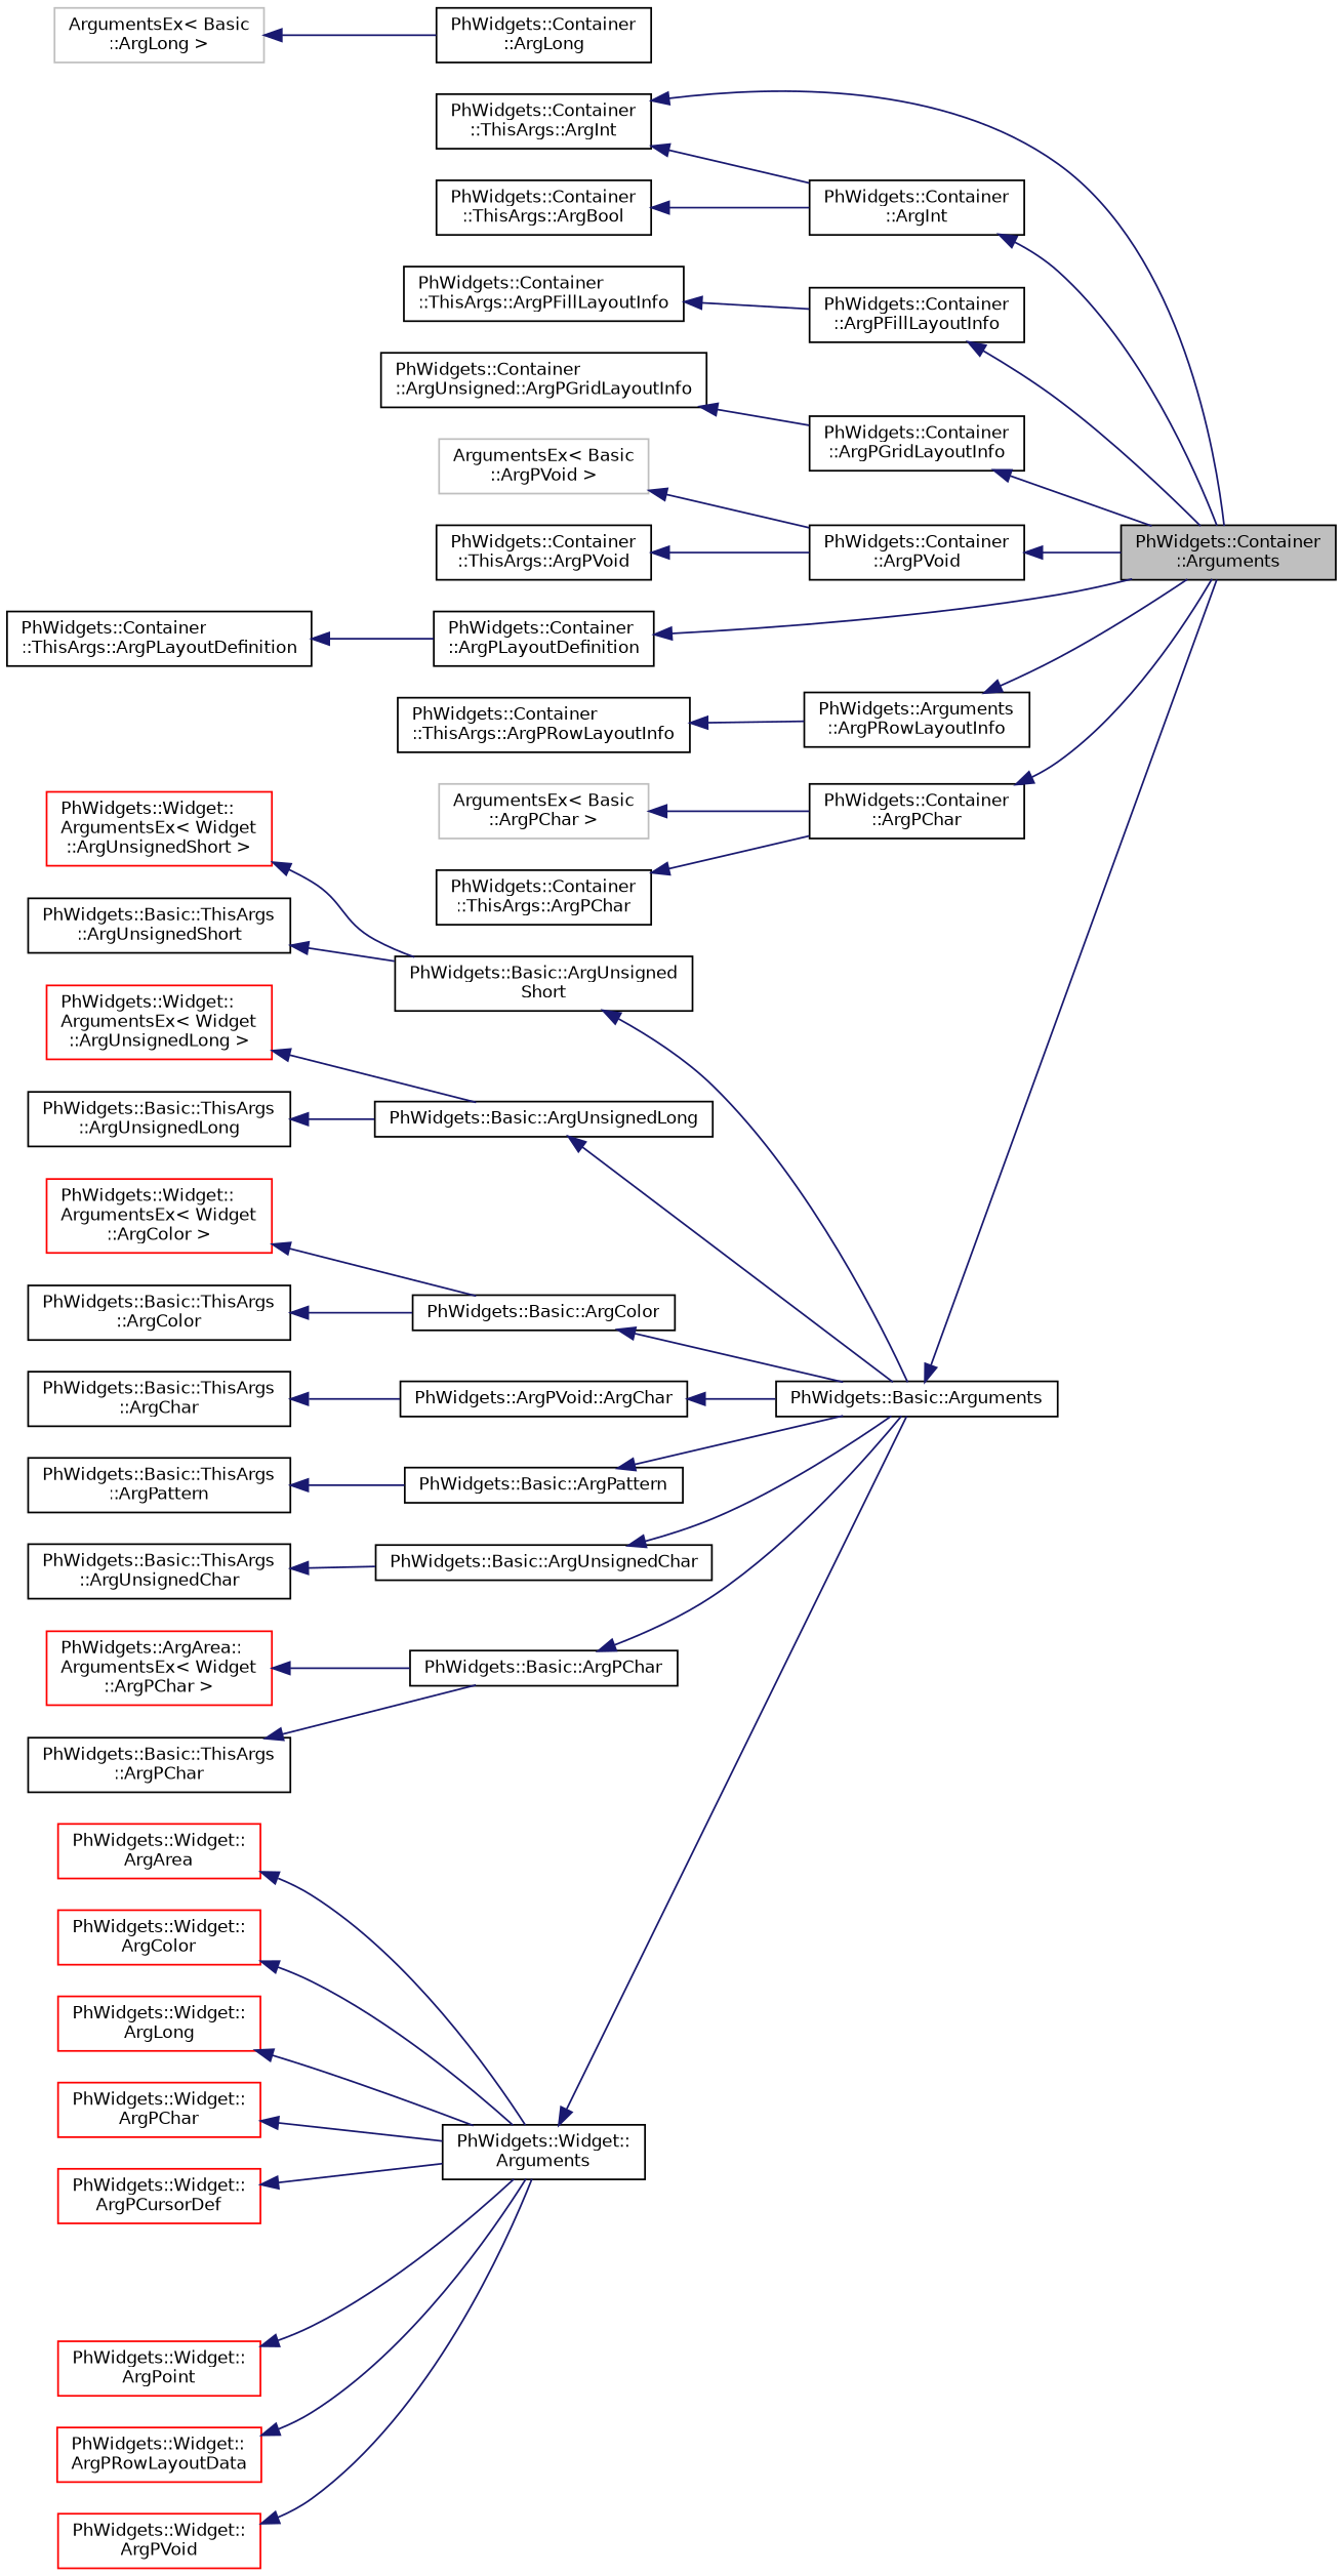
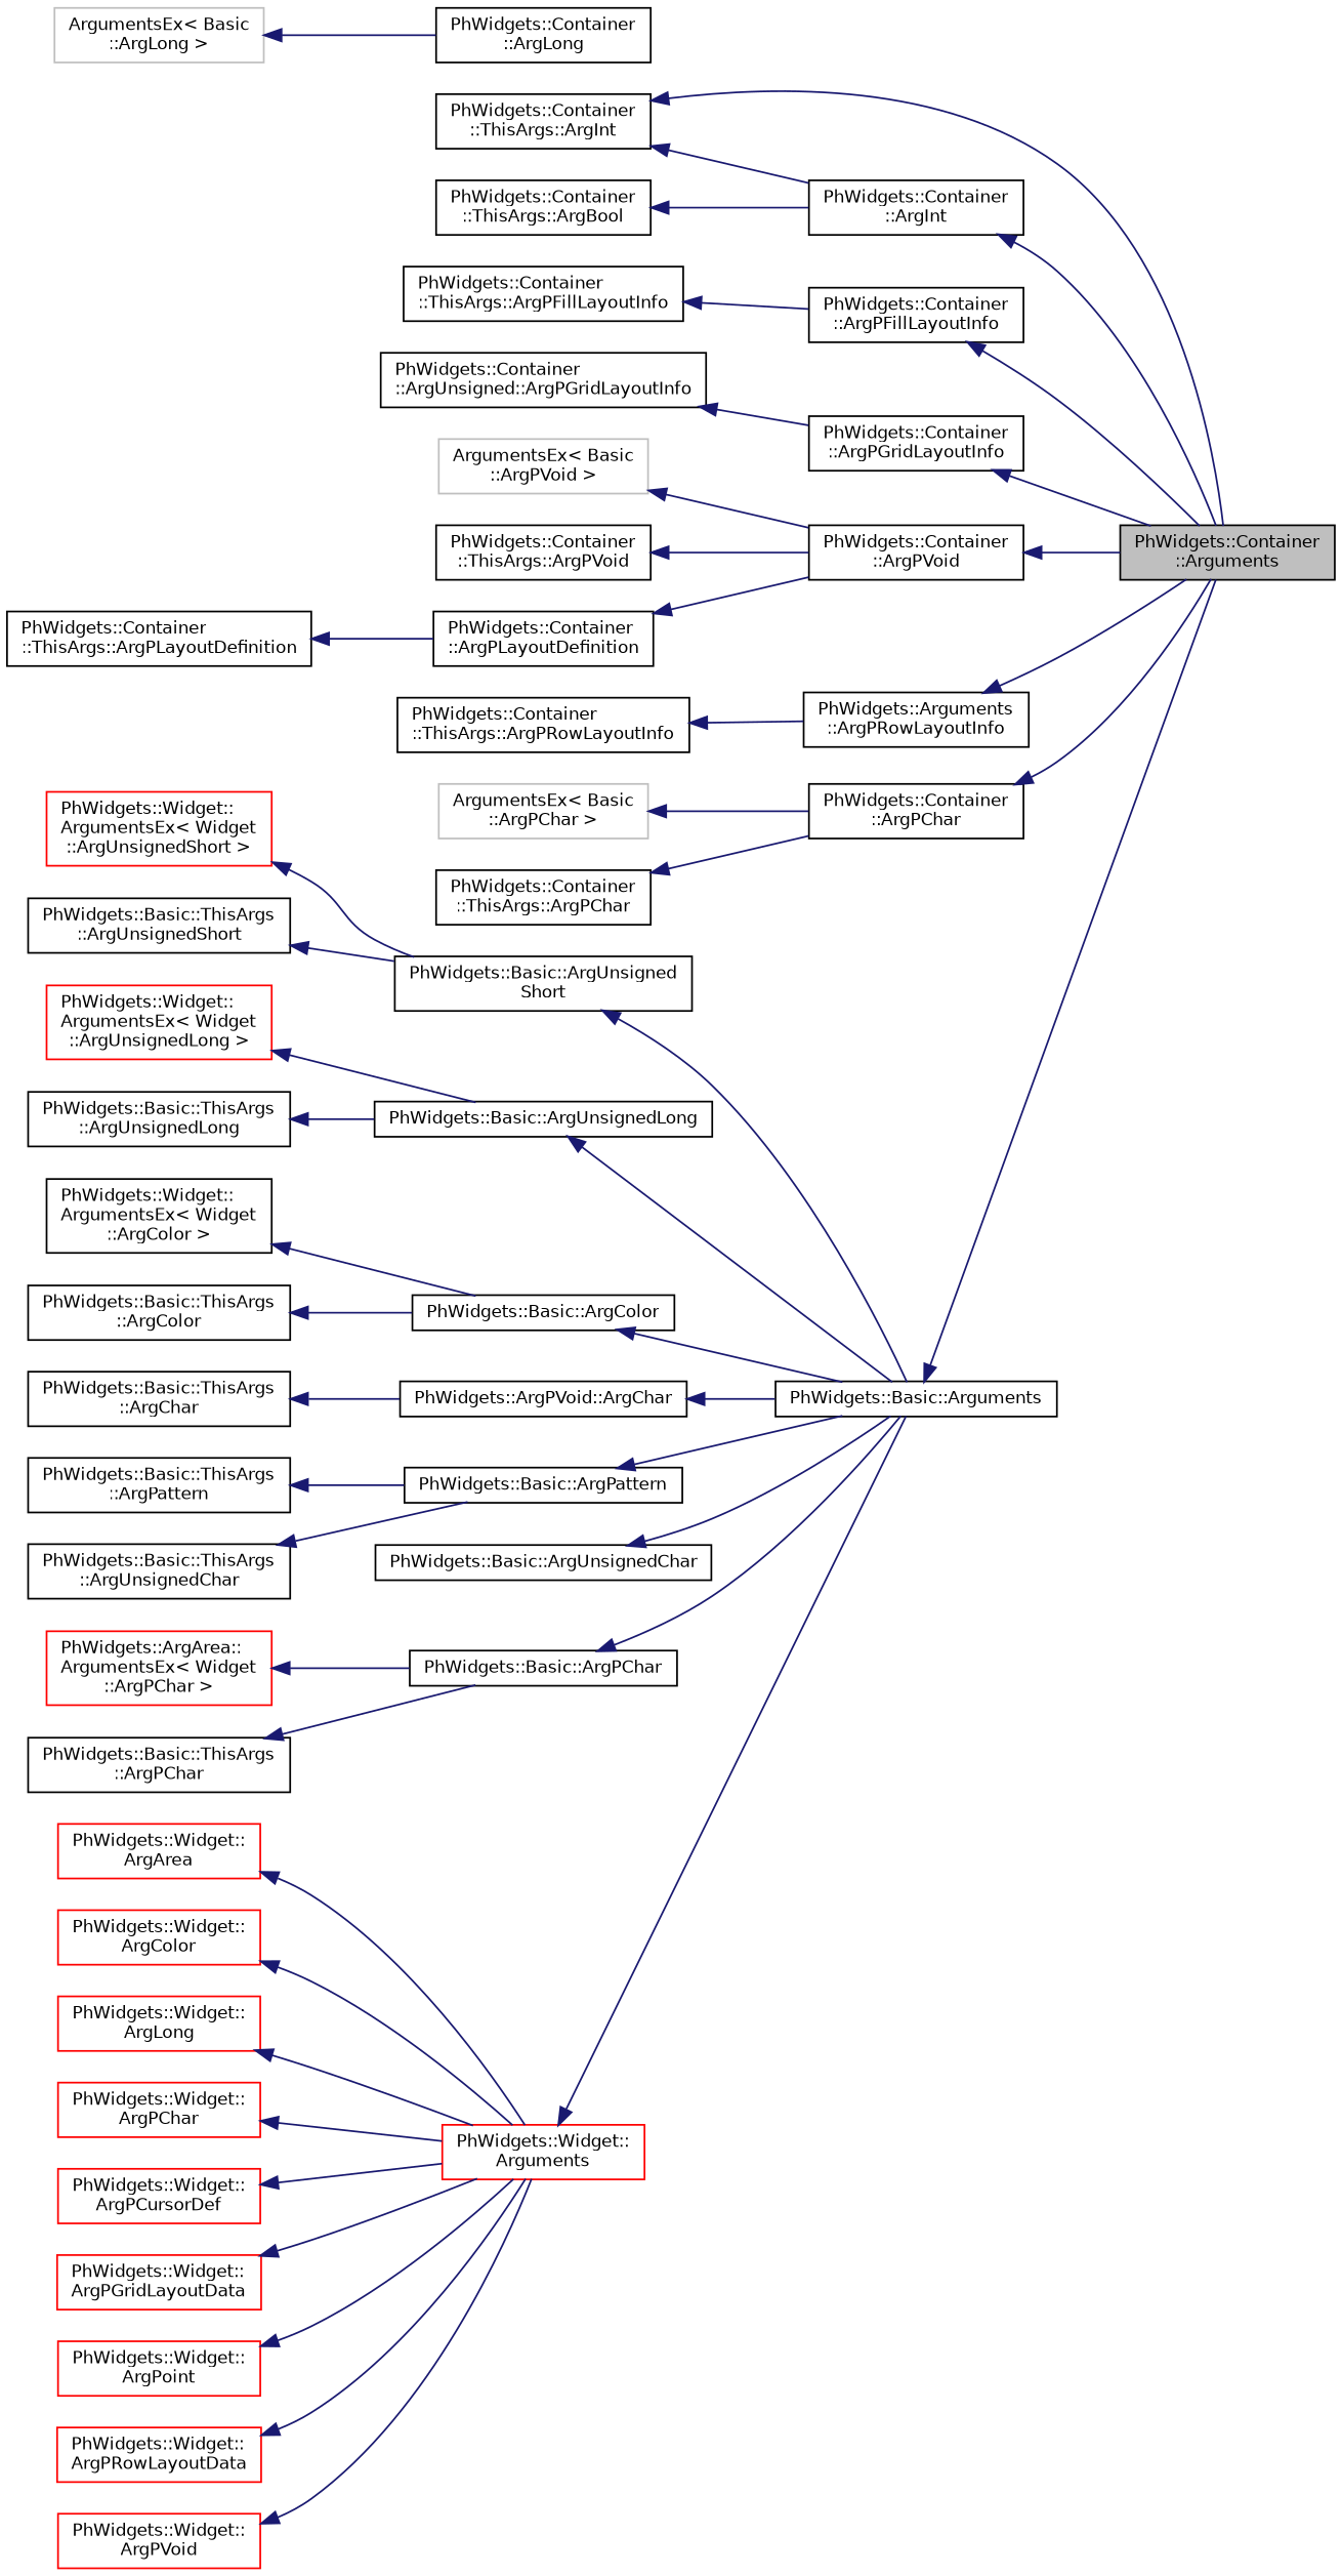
  digraph {
    rankdir=LR
    node [color=black fillcolor=white fontname=Helvetica fontsize=10 shape=record style=filled]
    edge [color=midnightblue dir=back fontname=Helvetica fontsize=10 labelfontname=Helvetica labelfontsize=10 style=solid]
    n1 [fillcolor=grey75 fontcolor=black height=0.2 label="PhWidgets::Container\l::Arguments" width=0.4]
    n2 [height=0.2 label="PhWidgets::Container\l::ArgLong" width=0.4]
    n3 [color=grey75 height=0.2 label="ArgumentsEx\< Basic\l::ArgLong \>" width=0.4]
    n4 [height=0.2 label="PhWidgets::Container\l::ArgInt" width=0.4]
    n5 [height=0.2 label="PhWidgets::Container\l::ThisArgs::ArgInt" width=0.4]
    n6 [height=0.2 label="PhWidgets::Container\l::ThisArgs::ArgBool" width=0.4]
    n7 [height=0.2 label="PhWidgets::Container\l::ArgPFillLayoutInfo" width=0.4]
    n8 [height=0.2 label="PhWidgets::Container\l::ThisArgs::ArgPFillLayoutInfo" width=0.4]
    n9 [height=0.2 label="PhWidgets::Container\l::ArgPGridLayoutInfo" width=0.4]
    n10 [height=0.2 label="PhWidgets::Container\l::ArgUnsigned::ArgPGridLayoutInfo" width=0.4]
    n11 [height=0.2 label="PhWidgets::Container\l::ArgPLayoutDefinition" width=0.4]
    n12 [height=0.2 label="PhWidgets::Container\l::ThisArgs::ArgPLayoutDefinition" width=0.4]
    n13 [height=0.2 label="PhWidgets::Container\l::ArgPVoid" width=0.4]
    n14 [color=grey75 height=0.2 label="ArgumentsEx\< Basic\l::ArgPVoid \>" width=0.4]
    n15 [height=0.2 label="PhWidgets::Container\l::ThisArgs::ArgPVoid" width=0.4]
    n16 [height=0.2 label="PhWidgets::Arguments\l::ArgPRowLayoutInfo" width=0.4]
    n17 [height=0.2 label="PhWidgets::Container\l::ThisArgs::ArgPRowLayoutInfo" width=0.4]
    n18 [height=0.2 label="PhWidgets::Container\l::ArgPChar" width=0.4]
    n19 [color=grey75 height=0.2 label="ArgumentsEx\< Basic\l::ArgPChar \>" width=0.4]
    n20 [height=0.2 label="PhWidgets::Container\l::ThisArgs::ArgPChar" width=0.4]
    n21 [height=0.2 label="PhWidgets::Basic::Arguments" width=0.4]
    n22 [height=0.2 label="PhWidgets::Basic::ArgUnsigned\lShort" width=0.4]
    n23 [color=red height=0.2 label="PhWidgets::Widget::\lArgumentsEx\< Widget\l::ArgUnsignedShort \>" width=0.4]
    n24 [height=0.2 label="PhWidgets::Basic::ThisArgs\l::ArgUnsignedShort" width=0.4]
    n25 [height=0.2 label="PhWidgets::Basic::ArgUnsignedLong" width=0.4]
    n26 [color=red height=0.2 label="PhWidgets::Widget::\lArgumentsEx\< Widget\l::ArgUnsignedLong \>" width=0.4]
    n27 [height=0.2 label="PhWidgets::Basic::ThisArgs\l::ArgUnsignedLong" width=0.4]
    n28 [height=0.2 label="PhWidgets::Basic::ArgColor" width=0.4]
-   n29 [color=red height=0.2 label="PhWidgets::Widget::\lArgumentsEx\< Widget\l::ArgColor \>" width=0.4]
+   n29 [height=0.2 label="PhWidgets::Widget::\lArgumentsEx\< Widget\l::ArgColor \>" width=0.4]
    n30 [height=0.2 label="PhWidgets::Basic::ThisArgs\l::ArgColor" width=0.4]
    n31 [height=0.2 label="PhWidgets::ArgPVoid::ArgChar" width=0.4]
    n32 [height=0.2 label="PhWidgets::Basic::ThisArgs\l::ArgChar" width=0.4]
    n33 [height=0.2 label="PhWidgets::Basic::ArgPattern" width=0.4]
    n34 [height=0.2 label="PhWidgets::Basic::ThisArgs\l::ArgPattern" width=0.4]
    n35 [height=0.2 label="PhWidgets::Basic::ArgUnsignedChar" width=0.4]
    n36 [height=0.2 label="PhWidgets::Basic::ThisArgs\l::ArgUnsignedChar" width=0.4]
    n37 [height=0.2 label="PhWidgets::Basic::ArgPChar" width=0.4]
    n38 [color=red height=0.2 label="PhWidgets::ArgArea::\lArgumentsEx\< Widget\l::ArgPChar \>" width=0.4]
    n39 [height=0.2 label="PhWidgets::Basic::ThisArgs\l::ArgPChar" width=0.4]
-   n40 [height=0.2 label="PhWidgets::Widget::\lArguments" width=0.4]
+   n40 [color=red height=0.2 label="PhWidgets::Widget::\lArguments" width=0.4]
    n41 [color=red height=0.2 label="PhWidgets::Widget::\lArgArea" width=0.4]
    n42 [color=red height=0.2 label="PhWidgets::Widget::\lArgColor" width=0.4]
    n43 [color=red height=0.2 label="PhWidgets::Widget::\lArgLong" width=0.4]
    n44 [color=red height=0.2 label="PhWidgets::Widget::\lArgPChar" width=0.4]
    n45 [color=red height=0.2 label="PhWidgets::Widget::\lArgPCursorDef" width=0.4]
+   n46 [color=red height=0.2 label="PhWidgets::Widget::\lArgPGridLayoutData" width=0.4]
    n47 [color=red height=0.2 label="PhWidgets::Widget::\lArgPoint" width=0.4]
    n48 [color=red height=0.2 label="PhWidgets::Widget::\lArgPRowLayoutData" width=0.4]
    n49 [color=red height=0.2 label="PhWidgets::Widget::\lArgPVoid" width=0.4]
    n3 -> n2
    n4 -> n1
    n5 -> n1
    n5 -> n4
    n6 -> n4
    n7 -> n1
    n8 -> n7
    n9 -> n1
    n10 -> n9
-   n11 -> n1
+   n11 -> n13
    n12 -> n11
    n13 -> n1
    n14 -> n13
    n15 -> n13
    n16 -> n1
    n17 -> n16
    n18 -> n1
    n19 -> n18
    n20 -> n18
    n21 -> n1
    n22 -> n21
    n23 -> n22
    n24 -> n22
    n25 -> n21
    n26 -> n25
    n27 -> n25
    n28 -> n21
    n29 -> n28
    n30 -> n28
    n31 -> n21
    n32 -> n31
    n33 -> n21
    n34 -> n33
    n35 -> n21
-   n36 -> n35
+   n36 -> n33
    n37 -> n21
    n38 -> n37
    n39 -> n37
    n40 -> n21
    n41 -> n40
    n42 -> n40
    n43 -> n40
    n44 -> n40
    n45 -> n40
+   n46 -> n40
    n47 -> n40
    n48 -> n40
    n49 -> n40
  }
